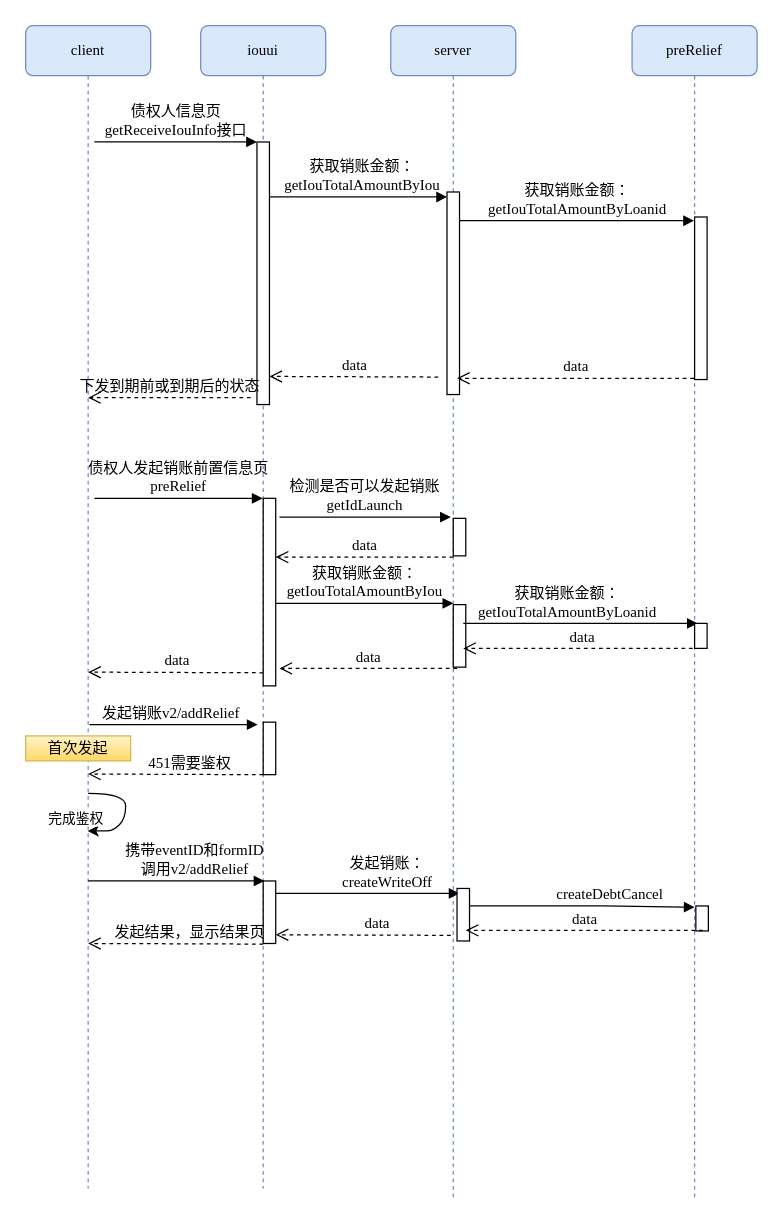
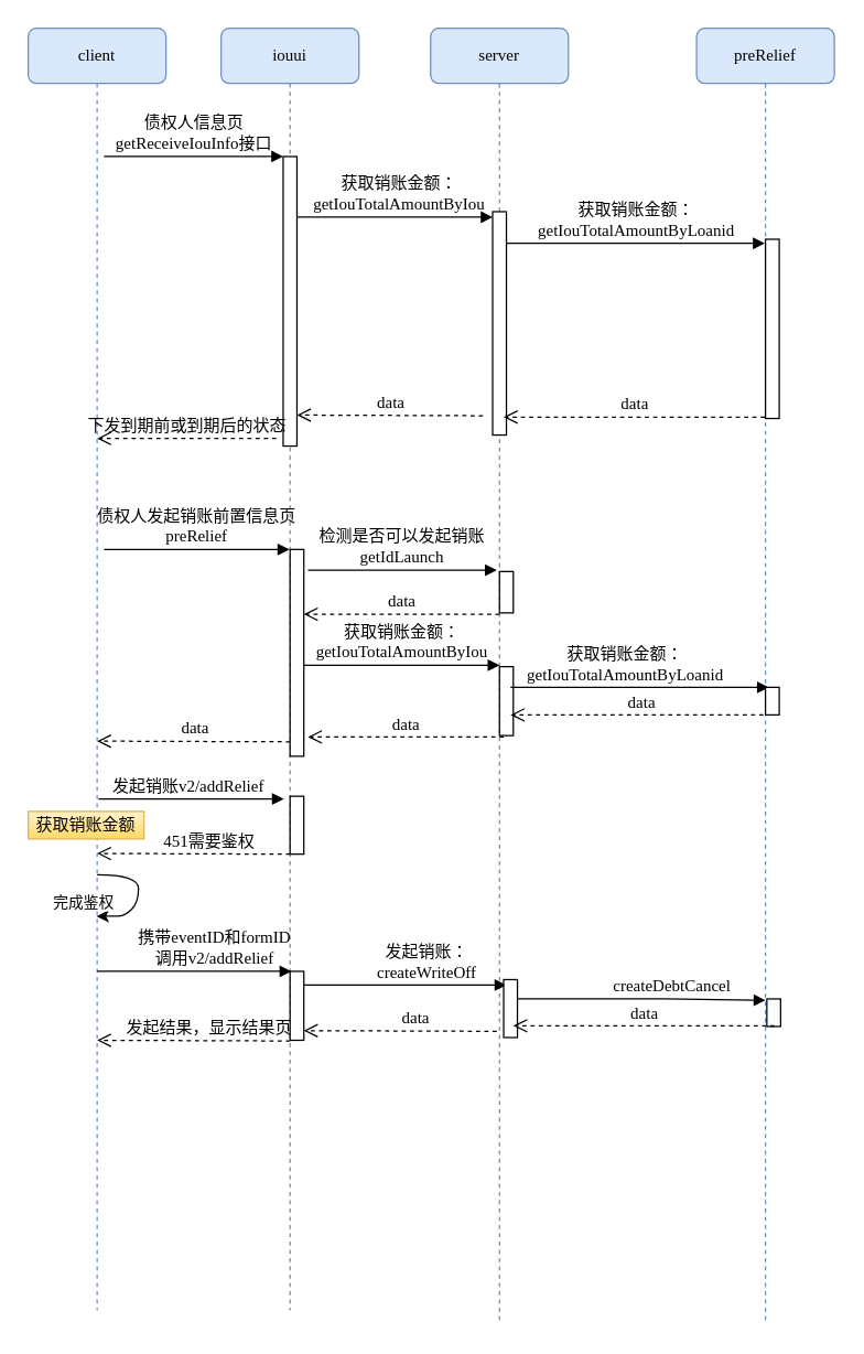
  <mxCell id="0" />
  <mxCell id="1" parent="0" />
  <mxCell id="2" value="iouui" style="shape=umlLifeline;perimeter=lifelinePerimeter;whiteSpace=wrap;html=1;container=1;collapsible=0;recursiveResize=0;outlineConnect=0;rounded=1;shadow=0;comic=0;labelBackgroundColor=none;strokeWidth=1;fontFamily=Verdana;fontSize=12;align=center;fillColor=#dae8fc;strokeColor=#6c8ebf;" parent="1" vertex="1"><mxGeometry x="160" y="20" width="100" height="930" as="geometry" /></mxCell>
  <mxCell id="3" value="" style="html=1;points=[];perimeter=orthogonalPerimeter;rounded=0;shadow=0;comic=0;labelBackgroundColor=none;strokeWidth=1;fontFamily=Verdana;fontSize=12;align=center;" parent="2" vertex="1"><mxGeometry x="45" y="93" width="10" height="210" as="geometry" /></mxCell>
  <mxCell id="4" value="" style="html=1;points=[];perimeter=orthogonalPerimeter;rounded=0;shadow=0;comic=0;labelBackgroundColor=none;strokeWidth=1;fontFamily=Verdana;fontSize=12;align=center;" vertex="1" parent="2"><mxGeometry x="50" y="684" width="10" height="50" as="geometry" /></mxCell>
  <mxCell id="5" value="server" style="shape=umlLifeline;perimeter=lifelinePerimeter;whiteSpace=wrap;html=1;container=1;collapsible=0;recursiveResize=0;outlineConnect=0;rounded=1;shadow=0;comic=0;labelBackgroundColor=none;strokeWidth=1;fontFamily=Verdana;fontSize=12;align=center;fillColor=#dae8fc;strokeColor=#6c8ebf;" parent="1" vertex="1"><mxGeometry x="312" y="20" width="100" height="940" as="geometry" /></mxCell>
  <mxCell id="6" value="" style="html=1;points=[];perimeter=orthogonalPerimeter;rounded=0;shadow=0;comic=0;labelBackgroundColor=none;strokeWidth=1;fontFamily=Verdana;fontSize=12;align=center;" parent="5" vertex="1"><mxGeometry x="45" y="133" width="10" height="162" as="geometry" /></mxCell>
  <mxCell id="7" value="" style="html=1;points=[];perimeter=orthogonalPerimeter;rounded=0;shadow=0;comic=0;labelBackgroundColor=none;strokeWidth=1;fontFamily=Verdana;fontSize=12;align=center;" vertex="1" parent="5"><mxGeometry x="50" y="463" width="10" height="50" as="geometry" /></mxCell>
  <mxCell id="8" value="preRelief" style="shape=umlLifeline;perimeter=lifelinePerimeter;whiteSpace=wrap;html=1;container=1;collapsible=0;recursiveResize=0;outlineConnect=0;rounded=1;shadow=0;comic=0;labelBackgroundColor=none;strokeWidth=1;fontFamily=Verdana;fontSize=12;align=center;fillColor=#dae8fc;strokeColor=#6c8ebf;" parent="1" vertex="1"><mxGeometry x="505" y="20" width="100" height="940" as="geometry" /></mxCell>
  <mxCell id="9" value="client" style="shape=umlLifeline;perimeter=lifelinePerimeter;whiteSpace=wrap;html=1;container=1;collapsible=0;recursiveResize=0;outlineConnect=0;rounded=1;shadow=0;comic=0;labelBackgroundColor=none;strokeWidth=1;fontFamily=Verdana;fontSize=12;align=center;fillColor=#dae8fc;strokeColor=#6c8ebf;" parent="1" vertex="1"><mxGeometry x="20" y="20" width="100" height="930" as="geometry" /></mxCell>
  <mxCell id="10" value="" style="html=1;points=[];perimeter=orthogonalPerimeter;rounded=0;shadow=0;comic=0;labelBackgroundColor=none;strokeWidth=1;fontFamily=Verdana;fontSize=12;align=center;" parent="1" vertex="1"><mxGeometry x="555" y="173" width="10" height="130" as="geometry" /></mxCell>
  <mxCell id="11" value="获取销账金额：&lt;br&gt;getIouTotalAmountByLoanid" style="html=1;verticalAlign=bottom;endArrow=block;labelBackgroundColor=none;fontFamily=Verdana;fontSize=12;edgeStyle=elbowEdgeStyle;elbow=vertical;" parent="1" edge="1"><mxGeometry relative="1" as="geometry"><mxPoint x="367" y="176" as="sourcePoint" /><Array as="points"><mxPoint x="380" y="176" /></Array><mxPoint x="554.5" y="176" as="targetPoint" /></mxGeometry></mxCell>
  <mxCell id="12" value="债权人发起销账前置信息页&lt;br&gt;preRelief" style="html=1;verticalAlign=bottom;endArrow=block;labelBackgroundColor=none;fontFamily=Verdana;fontSize=12;" parent="1" edge="1"><mxGeometry relative="1" as="geometry"><mxPoint x="75" y="398" as="sourcePoint" /><mxPoint x="209.5" y="398" as="targetPoint" /><Array as="points"><mxPoint x="170" y="398" /></Array></mxGeometry></mxCell>
  <mxCell id="13" value="债权人信息页&lt;br&gt;getReceiveIouInfo接口" style="html=1;verticalAlign=bottom;endArrow=block;entryX=0;entryY=0;labelBackgroundColor=none;fontFamily=Verdana;fontSize=12;edgeStyle=elbowEdgeStyle;elbow=vertical;" parent="1" target="3" edge="1"><mxGeometry relative="1" as="geometry"><mxPoint x="75" y="113" as="sourcePoint" /></mxGeometry></mxCell>
  <mxCell id="14" value="获取销账金额：&lt;br&gt;getIouTotalAmountByIou" style="html=1;verticalAlign=bottom;endArrow=block;labelBackgroundColor=none;fontFamily=Verdana;fontSize=12;edgeStyle=elbowEdgeStyle;elbow=vertical;" parent="1" edge="1"><mxGeometry x="0.049" relative="1" as="geometry"><mxPoint x="215" y="157" as="sourcePoint" /><mxPoint x="357" y="157" as="targetPoint" /><Array as="points"><mxPoint x="286" y="157" /></Array><mxPoint as="offset" /></mxGeometry></mxCell>
  <mxCell id="15" value="下发到期前或到期后的状态" style="html=1;verticalAlign=bottom;endArrow=open;dashed=1;endSize=8;labelBackgroundColor=none;fontFamily=Verdana;fontSize=12;edgeStyle=elbowEdgeStyle;elbow=vertical;" edge="1" parent="1"><mxGeometry relative="1" as="geometry"><mxPoint x="70" y="317.5" as="targetPoint" /><Array as="points"><mxPoint x="145" y="317.5" /><mxPoint x="175" y="317.5" /></Array><mxPoint x="200" y="317.5" as="sourcePoint" /></mxGeometry></mxCell>
  <mxCell id="16" value="data" style="html=1;verticalAlign=bottom;endArrow=open;dashed=1;endSize=8;labelBackgroundColor=none;fontFamily=Verdana;fontSize=12;edgeStyle=elbowEdgeStyle;elbow=vertical;" edge="1" parent="1"><mxGeometry relative="1" as="geometry"><mxPoint x="70" y="537" as="targetPoint" /><Array as="points"><mxPoint x="145" y="537" /><mxPoint x="175" y="537" /></Array><mxPoint x="210" y="537.5" as="sourcePoint" /></mxGeometry></mxCell>
  <mxCell id="17" value="" style="html=1;points=[];perimeter=orthogonalPerimeter;rounded=0;shadow=0;comic=0;labelBackgroundColor=none;strokeWidth=1;fontFamily=Verdana;fontSize=12;align=center;" vertex="1" parent="1"><mxGeometry x="210" y="398" width="10" height="150" as="geometry" /></mxCell>
  <mxCell id="18" value="检测是否可以发起销账&lt;br&gt;getIdLaunch" style="html=1;verticalAlign=bottom;endArrow=block;labelBackgroundColor=none;fontFamily=Verdana;fontSize=12;" edge="1" parent="1"><mxGeometry x="-0.004" relative="1" as="geometry"><mxPoint x="223" y="413" as="sourcePoint" /><mxPoint x="360" y="413" as="targetPoint" /><Array as="points" /><mxPoint as="offset" /></mxGeometry></mxCell>
  <mxCell id="19" value="data" style="html=1;verticalAlign=bottom;endArrow=open;dashed=1;endSize=8;labelBackgroundColor=none;fontFamily=Verdana;fontSize=12;edgeStyle=elbowEdgeStyle;elbow=vertical;entryX=1;entryY=0.425;entryDx=0;entryDy=0;entryPerimeter=0;" edge="1" parent="1"><mxGeometry relative="1" as="geometry"><mxPoint x="220" y="445" as="targetPoint" /><Array as="points" /><mxPoint x="362" y="445" as="sourcePoint" /></mxGeometry></mxCell>
  <mxCell id="20" value="" style="html=1;points=[];perimeter=orthogonalPerimeter;rounded=0;shadow=0;comic=0;labelBackgroundColor=none;strokeWidth=1;fontFamily=Verdana;fontSize=12;align=center;" vertex="1" parent="1"><mxGeometry x="362" y="414" width="10" height="30" as="geometry" /></mxCell>
  <mxCell id="21" value="发起销账v2/addRelief" style="html=1;verticalAlign=bottom;endArrow=block;labelBackgroundColor=none;fontFamily=Verdana;fontSize=12;" edge="1" parent="1"><mxGeometry x="0.413" y="-30" relative="1" as="geometry"><mxPoint x="71" y="579" as="sourcePoint" /><mxPoint x="205.5" y="579" as="targetPoint" /><Array as="points"><mxPoint x="166" y="579" /></Array><mxPoint x="-30" y="-30" as="offset" /></mxGeometry></mxCell>
  <mxCell id="22" value="451需要鉴权" style="html=1;verticalAlign=bottom;endArrow=open;dashed=1;endSize=8;labelBackgroundColor=none;fontFamily=Verdana;fontSize=12;edgeStyle=elbowEdgeStyle;elbow=vertical;" edge="1" parent="1"><mxGeometry x="-0.139" relative="1" as="geometry"><mxPoint x="70" y="618.5" as="targetPoint" /><Array as="points"><mxPoint x="145" y="618.5" /><mxPoint x="175" y="618.5" /></Array><mxPoint x="210" y="619" as="sourcePoint" /><mxPoint as="offset" /></mxGeometry></mxCell>
  <mxCell id="23" value="" style="html=1;points=[];perimeter=orthogonalPerimeter;rounded=0;shadow=0;comic=0;labelBackgroundColor=none;strokeWidth=1;fontFamily=Verdana;fontSize=12;align=center;" vertex="1" parent="1"><mxGeometry x="210" y="577" width="10" height="42" as="geometry" /></mxCell>
  <mxCell id="24" value="携带eventID和formID&lt;br&gt;调用v2/addRelief" style="html=1;verticalAlign=bottom;endArrow=block;labelBackgroundColor=none;fontFamily=Verdana;fontSize=12;entryX=0.1;entryY=0;entryDx=0;entryDy=0;entryPerimeter=0;" edge="1" parent="1" target="4"><mxGeometry x="0.413" y="-15" relative="1" as="geometry"><mxPoint x="70" y="704" as="sourcePoint" /><mxPoint x="200" y="701" as="targetPoint" /><Array as="points"><mxPoint x="165" y="704" /><mxPoint x="180" y="704" /></Array><mxPoint x="-15" y="-15" as="offset" /></mxGeometry></mxCell>
  <mxCell id="25" value="发起结果，显示结果页" style="html=1;verticalAlign=bottom;endArrow=open;dashed=1;endSize=8;labelBackgroundColor=none;fontFamily=Verdana;fontSize=12;edgeStyle=elbowEdgeStyle;elbow=vertical;" edge="1" parent="1"><mxGeometry x="-0.139" relative="1" as="geometry"><mxPoint x="70" y="754" as="targetPoint" /><Array as="points"><mxPoint x="145" y="754" /><mxPoint x="175" y="754" /></Array><mxPoint x="210" y="754.5" as="sourcePoint" /><mxPoint as="offset" /></mxGeometry></mxCell>
  <mxCell id="26" value="发起销账：&lt;br&gt;createWriteOff" style="html=1;verticalAlign=bottom;endArrow=block;labelBackgroundColor=none;fontFamily=Verdana;fontSize=12;entryX=0.2;entryY=0.095;entryDx=0;entryDy=0;entryPerimeter=0;" edge="1" parent="1" target="28"><mxGeometry x="0.413" y="-15" relative="1" as="geometry"><mxPoint x="220" y="714" as="sourcePoint" /><mxPoint x="361" y="714" as="targetPoint" /><Array as="points"><mxPoint x="315" y="714" /><mxPoint x="330" y="714" /></Array><mxPoint x="-15" y="-15" as="offset" /></mxGeometry></mxCell>
  <mxCell id="27" value="data" style="html=1;verticalAlign=bottom;endArrow=open;dashed=1;endSize=8;labelBackgroundColor=none;fontFamily=Verdana;fontSize=12;edgeStyle=elbowEdgeStyle;elbow=vertical;" edge="1" parent="1"><mxGeometry x="-0.139" relative="1" as="geometry"><mxPoint x="220" y="747" as="targetPoint" /><Array as="points"><mxPoint x="295" y="747" /><mxPoint x="325" y="747" /></Array><mxPoint x="360" y="747.5" as="sourcePoint" /><mxPoint as="offset" /></mxGeometry></mxCell>
  <mxCell id="28" value="" style="html=1;points=[];perimeter=orthogonalPerimeter;rounded=0;shadow=0;comic=0;labelBackgroundColor=none;strokeWidth=1;fontFamily=Verdana;fontSize=12;align=center;" vertex="1" parent="1"><mxGeometry x="365" y="710" width="10" height="42" as="geometry" /></mxCell>
  <mxCell id="29" value="createDebtCancel" style="html=1;verticalAlign=bottom;endArrow=block;labelBackgroundColor=none;fontFamily=Verdana;fontSize=12;entryX=-0.1;entryY=0.05;entryDx=0;entryDy=0;entryPerimeter=0;" edge="1" parent="1" target="30"><mxGeometry x="0.413" y="-15" relative="1" as="geometry"><mxPoint x="375" y="724" as="sourcePoint" /><mxPoint x="550" y="724" as="targetPoint" /><Array as="points"><mxPoint x="470" y="724" /><mxPoint x="485" y="724" /></Array><mxPoint x="-15" y="-15" as="offset" /></mxGeometry></mxCell>
  <mxCell id="30" value="" style="html=1;points=[];perimeter=orthogonalPerimeter;rounded=0;shadow=0;comic=0;labelBackgroundColor=none;strokeWidth=1;fontFamily=Verdana;fontSize=12;align=center;" vertex="1" parent="1"><mxGeometry x="556" y="724" width="10" height="20" as="geometry" /></mxCell>
  <mxCell id="31" value="完成鉴权" style="curved=1;endArrow=classic;html=1;" edge="1" parent="1"><mxGeometry x="1" y="-14" width="50" height="50" relative="1" as="geometry"><mxPoint x="70" y="634" as="sourcePoint" /><mxPoint x="69.5" y="664" as="targetPoint" /><Array as="points"><mxPoint x="100" y="634" /><mxPoint x="100" y="654" /><mxPoint x="90" y="664" /><mxPoint x="80" y="664" /></Array><mxPoint x="-9" y="4" as="offset" /></mxGeometry></mxCell>
  <mxCell id="32" value="data" style="html=1;verticalAlign=bottom;endArrow=open;dashed=1;endSize=8;labelBackgroundColor=none;fontFamily=Verdana;fontSize=12;edgeStyle=elbowEdgeStyle;elbow=vertical;" edge="1" parent="1"><mxGeometry relative="1" as="geometry"><mxPoint x="215" y="300.5" as="targetPoint" /><Array as="points"><mxPoint x="290" y="300.5" /><mxPoint x="320" y="300.5" /></Array><mxPoint x="350" y="301" as="sourcePoint" /></mxGeometry></mxCell>
  <mxCell id="33" value="data" style="html=1;verticalAlign=bottom;endArrow=open;dashed=1;endSize=8;labelBackgroundColor=none;fontFamily=Verdana;fontSize=12;edgeStyle=elbowEdgeStyle;elbow=vertical;" edge="1" parent="1"><mxGeometry relative="1" as="geometry"><mxPoint x="365" y="302" as="targetPoint" /><Array as="points"><mxPoint x="440" y="302" /><mxPoint x="470" y="302" /></Array><mxPoint x="554.5" y="302" as="sourcePoint" /></mxGeometry></mxCell>
  <mxCell id="34" value="获取销账金额：&lt;br&gt;getIouTotalAmountByIou" style="html=1;verticalAlign=bottom;endArrow=block;labelBackgroundColor=none;fontFamily=Verdana;fontSize=12;edgeStyle=elbowEdgeStyle;elbow=vertical;" edge="1" parent="1"><mxGeometry relative="1" as="geometry"><mxPoint x="220" y="482" as="sourcePoint" /><mxPoint x="362" y="482" as="targetPoint" /><Array as="points"><mxPoint x="291" y="482" /></Array><mxPoint as="offset" /></mxGeometry></mxCell>
  <mxCell id="35" value="data" style="html=1;verticalAlign=bottom;endArrow=open;dashed=1;endSize=8;labelBackgroundColor=none;fontFamily=Verdana;fontSize=12;edgeStyle=elbowEdgeStyle;elbow=vertical;entryX=1;entryY=0.425;entryDx=0;entryDy=0;entryPerimeter=0;" edge="1" parent="1"><mxGeometry relative="1" as="geometry"><mxPoint x="223" y="534" as="targetPoint" /><Array as="points" /><mxPoint x="365" y="534" as="sourcePoint" /></mxGeometry></mxCell>
  <mxCell id="36" value="获取销账金额：&lt;br&gt;getIouTotalAmountByLoanid" style="html=1;verticalAlign=bottom;endArrow=block;labelBackgroundColor=none;fontFamily=Verdana;fontSize=12;edgeStyle=elbowEdgeStyle;elbow=vertical;" edge="1" parent="1"><mxGeometry x="-0.115" relative="1" as="geometry"><mxPoint x="370" y="498" as="sourcePoint" /><Array as="points"><mxPoint x="383" y="498" /></Array><mxPoint x="557.5" y="498" as="targetPoint" /><mxPoint as="offset" /></mxGeometry></mxCell>
  <mxCell id="37" value="data" style="html=1;verticalAlign=bottom;endArrow=open;dashed=1;endSize=8;labelBackgroundColor=none;fontFamily=Verdana;fontSize=12;edgeStyle=elbowEdgeStyle;elbow=vertical;" edge="1" parent="1"><mxGeometry relative="1" as="geometry"><mxPoint x="370" y="518" as="targetPoint" /><Array as="points"><mxPoint x="445" y="518" /><mxPoint x="475" y="518" /></Array><mxPoint x="559.5" y="518" as="sourcePoint" /></mxGeometry></mxCell>
  <mxCell id="38" value="" style="html=1;points=[];perimeter=orthogonalPerimeter;rounded=0;shadow=0;comic=0;labelBackgroundColor=none;strokeWidth=1;fontFamily=Verdana;fontSize=12;align=center;" vertex="1" parent="1"><mxGeometry x="555" y="498" width="10" height="20" as="geometry" /></mxCell>
- <mxCell id="39" value="首次发起" style="rounded=0;whiteSpace=wrap;html=1;gradientColor=#ffd966;fillColor=#fff2cc;strokeColor=#d6b656;" vertex="1" parent="1"><mxGeometry x="20" y="588" width="84" height="20" as="geometry" /></mxCell>
+ <mxCell id="39" value="获取销账金额" style="rounded=0;whiteSpace=wrap;html=1;gradientColor=#ffd966;fillColor=#fff2cc;strokeColor=#d6b656;" vertex="1" parent="1"><mxGeometry x="20" y="588" width="84" height="20" as="geometry" /></mxCell>
  <mxCell id="40" value="data" style="html=1;verticalAlign=bottom;endArrow=open;dashed=1;endSize=8;labelBackgroundColor=none;fontFamily=Verdana;fontSize=12;edgeStyle=elbowEdgeStyle;elbow=vertical;" edge="1" parent="1"><mxGeometry relative="1" as="geometry"><mxPoint x="372" y="743.5" as="targetPoint" /><Array as="points"><mxPoint x="447" y="743.5" /><mxPoint x="477" y="743.5" /></Array><mxPoint x="561.5" y="743.5" as="sourcePoint" /></mxGeometry></mxCell>
